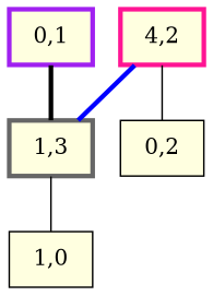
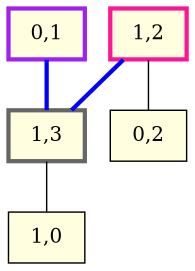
  strict graph {
    node [color=black fillcolor=lightyellow penwidth=3 shape=box style=filled]
    n1 [color=purple label="0,1"]
    n2 [color=gray40 label="1,3"]
    n3 [label="1,0" penwidth=""]
    n4 [label="0,2" penwidth=""]
-   n5 [color=deeppink label="4,2"]
-   n1 -- n2 [color=black penwidth=3]
+   n5 [color=deeppink label="1,2"]
+   n1 -- n2 [color=blue penwidth=3]
    n2 -- n3
    n5 -- n2 [color=blue penwidth=3]
    n5 -- n4
  }
